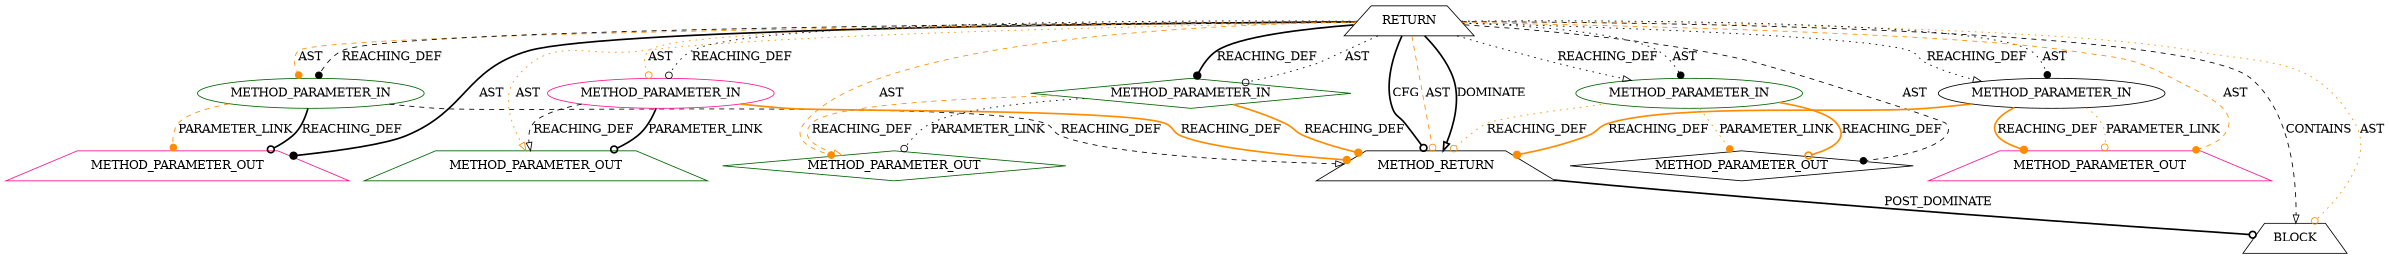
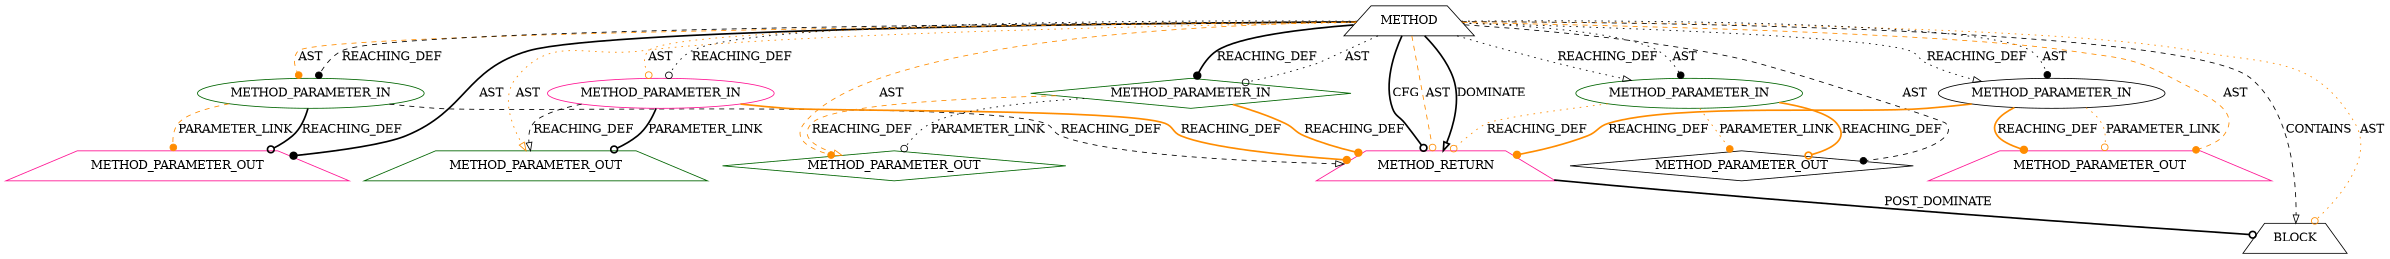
  digraph {
    node [CODE=p2 EVALUATION_STRATEGY=BY_VALUE IS_VARIADIC=false ORDER=2 TYPE_FULL_NAME=ANY color=darkgreen shape=trapezium]
    edge [arrowhead=dot color=black style=dotted]
    n1 [INDEX=2 NAME=p2 color=deeppink label=METHOD_PARAMETER_OUT]
    n2 [INDEX=2 NAME=p2 label=METHOD_PARAMETER_IN shape=ellipse]
-   n3 [CODE=RET color=black label=METHOD_RETURN IS_VARIADIC=""]
+   n3 [CODE=RET color=deeppink label=METHOD_RETURN IS_VARIADIC=""]
    n4 [ARGUMENT_INDEX=1 CODE="<empty>" ORDER=1 color=black label=BLOCK EVALUATION_STRATEGY="" IS_VARIADIC=""]
    n5 [CODE=p4 INDEX=4 NAME=p4 ORDER=4 label=METHOD_PARAMETER_OUT]
    n6 [CODE=p4 INDEX=4 NAME=p4 ORDER=4 color=deeppink label=METHOD_PARAMETER_IN shape=ellipse]
    n7 [CODE=p1 INDEX=1 NAME=p1 ORDER=1 label=METHOD_PARAMETER_IN shape=diamond]
    n8 [CODE=p1 INDEX=1 NAME=p1 ORDER=1 label=METHOD_PARAMETER_OUT shape=diamond]
    n9 [CODE=p5 INDEX=5 NAME=p5 ORDER=5 label=METHOD_PARAMETER_IN shape=ellipse]
    n10 [CODE=p5 INDEX=5 NAME=p5 ORDER=5 color=black label=METHOD_PARAMETER_OUT shape=diamond]
-   n11 [AST_PARENT_FULL_NAME="<global>" AST_PARENT_TYPE=NAMESPACE_BLOCK CODE="<empty>" FILENAME="<empty>" FULL_NAME=aead_request_set_crypt IS_EXTERNAL=true NAME=aead_request_set_crypt ORDER=0 color=black label=RETURN EVALUATION_STRATEGY="" IS_VARIADIC="" TYPE_FULL_NAME=""]
+   n11 [AST_PARENT_FULL_NAME="<global>" AST_PARENT_TYPE=NAMESPACE_BLOCK CODE="<empty>" FILENAME="<empty>" FULL_NAME=aead_request_set_crypt IS_EXTERNAL=true NAME=aead_request_set_crypt ORDER=0 color=black label=METHOD EVALUATION_STRATEGY="" IS_VARIADIC="" TYPE_FULL_NAME=""]
    n12 [CODE=p3 INDEX=3 NAME=p3 ORDER=3 color=black label=METHOD_PARAMETER_IN shape=ellipse]
    n13 [CODE=p3 INDEX=3 NAME=p3 ORDER=3 color=deeppink label=METHOD_PARAMETER_OUT]
    n2 -> n1 [color=darkorange label=PARAMETER_LINK style=dashed]
    n2 -> n1 [VARIABLE=p2 arrowhead=odot label=REACHING_DEF style=bold]
    n2 -> n3 [VARIABLE=p2 arrowhead=onormal label=REACHING_DEF style=dashed]
    n3 -> n4 [arrowhead=odot label=POST_DOMINATE style=bold]
    n6 -> n3 [VARIABLE=p4 color=darkorange label=REACHING_DEF style=bold]
    n6 -> n5 [arrowhead=odot label=PARAMETER_LINK style=bold]
    n6 -> n5 [VARIABLE=p4 arrowhead=onormal label=REACHING_DEF style=dashed]
    n7 -> n3 [VARIABLE=p1 color=darkorange label=REACHING_DEF style=bold]
    n7 -> n8 [arrowhead=odot label=PARAMETER_LINK]
    n7 -> n8 [VARIABLE=p1 arrowhead=onormal color=darkorange label=REACHING_DEF style=dashed]
    n9 -> n3 [VARIABLE=p5 arrowhead=odot color=darkorange label=REACHING_DEF]
    n9 -> n10 [color=darkorange label=PARAMETER_LINK]
    n9 -> n10 [VARIABLE=p5 arrowhead=odot color=darkorange label=REACHING_DEF style=bold]
    n11 -> n1 [label=AST style=bold]
    n11 -> n2 [color=darkorange label=AST style=dashed]
    n11 -> n2 [label=REACHING_DEF style=dashed]
    n11 -> n3 [arrowhead=odot label=CFG style=bold]
    n11 -> n3 [arrowhead=odot color=darkorange label=AST style=dashed]
    n11 -> n3 [arrowhead=onormal label=DOMINATE style=bold]
    n11 -> n4 [arrowhead=onormal label=CONTAINS style=dashed]
    n11 -> n4 [arrowhead=odot color=darkorange label=AST]
    n11 -> n5 [arrowhead=onormal color=darkorange label=AST]
    n11 -> n6 [arrowhead=odot color=darkorange label=AST]
    n11 -> n6 [arrowhead=odot label=REACHING_DEF]
    n11 -> n7 [label=REACHING_DEF style=bold]
    n11 -> n7 [arrowhead=odot label=AST]
    n11 -> n8 [color=darkorange label=AST style=dashed]
    n11 -> n9 [arrowhead=onormal label=REACHING_DEF]
    n11 -> n9 [label=AST]
    n11 -> n10 [label=AST style=dashed]
    n11 -> n12 [label=AST]
    n11 -> n12 [arrowhead=onormal label=REACHING_DEF]
    n11 -> n13 [color=darkorange label=AST style=dashed]
    n12 -> n3 [VARIABLE=p3 color=darkorange label=REACHING_DEF style=bold]
    n12 -> n13 [arrowhead=odot color=darkorange label=PARAMETER_LINK]
    n12 -> n13 [VARIABLE=p3 color=darkorange label=REACHING_DEF style=bold]
  }
